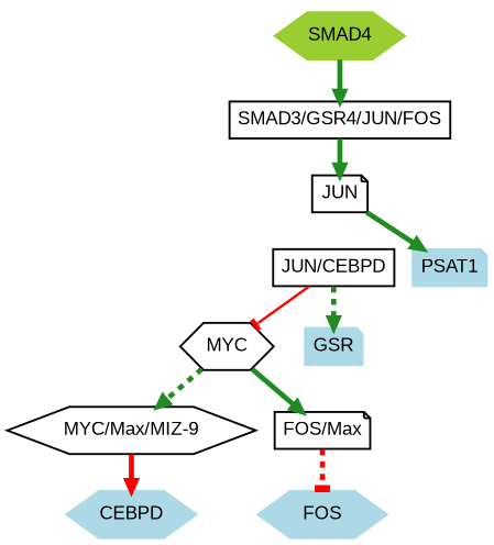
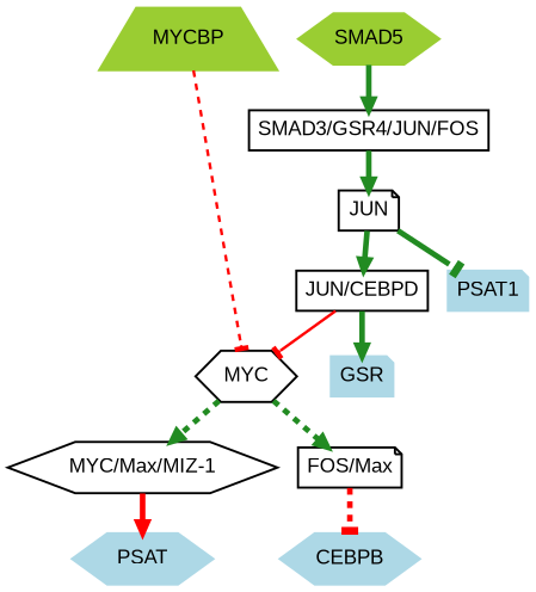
  digraph {
    fontname="Liberation Sans"
    node [color=black fillcolor=white fontname="Liberation Sans" fontsize=18 shape=hexagon style="filled, bold"]
    edge [arrowhead=normal color=forestgreen dir=forward fontname="Liberation Sans" penwidth=5.0 sign=1 style=solid weight=1.0]
-   CEBPD [color=lightblue fillcolor=lightblue]
-   "MYC/Max/MIZ-1" [label="MYC/Max/MIZ-9"]
+   CEBPD [color=lightblue fillcolor=lightblue label=PSAT]
+   "MYC/Max/MIZ-1"
    MYC
    n4 [label="FOS/Max" shape=note]
-   CEBPB [color=lightblue fillcolor=lightblue label=FOS]
+   CEBPB [color=lightblue fillcolor=lightblue]
+   MYCBP [color=olivedrab3 fillcolor=olivedrab3 shape=trapezium]
    n7 [label="JUN/CEBPD" shape=box]
    GSR [color=lightblue fillcolor=lightblue shape=note]
    n9 [label="SMAD3/GSR4/JUN/FOS" shape=box]
    JUN [shape=note]
    PSAT1 [color=lightblue fillcolor=lightblue shape=note]
-   SMAD4 [color=olivedrab3 fillcolor=olivedrab3]
+   SMAD4 [color=olivedrab3 fillcolor=olivedrab3 label=SMAD5]
    "MYC/Max/MIZ-1" -> CEBPD [color=red sign=-1 style=bold]
    MYC -> "MYC/Max/MIZ-1" [style=dashed]
-   MYC -> n4 [style=bold]
+   MYC -> n4 [style=dashed]
    n4 -> CEBPB [arrowhead=tee color=red sign=-1 style=dashed]
+   MYCBP -> MYC [arrowhead=tee color=red penwidth=2.5 sign=-1 style=dashed weight=0.5]
    n7 -> MYC [arrowhead=tee color=red penwidth=2.5 sign=-1 weight=0.5]
-   n7 -> GSR [style=dashed]
+   n7 -> GSR
    n9 -> JUN
-   JUN -> PSAT1
+   JUN -> n7 [style=bold]
+   JUN -> PSAT1 [arrowhead=tee]
    SMAD4 -> n9
  }
